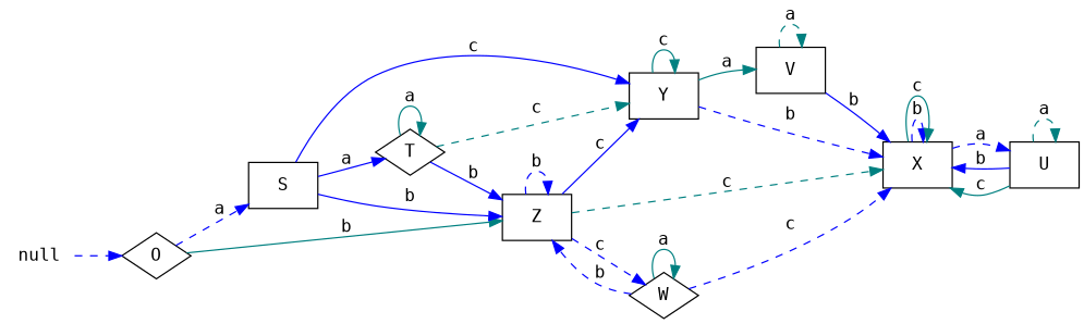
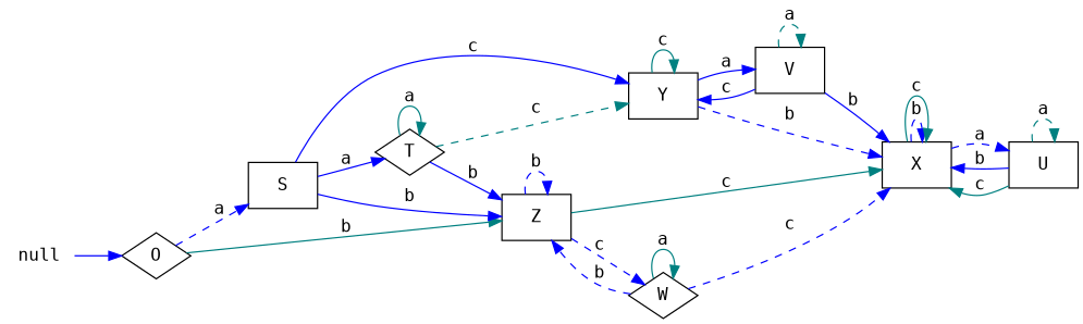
  digraph {
    fontname="DejaVu Sans Mono"
    rankdir=LR
    node [fontname="DejaVu Sans Mono" shape=box]
    edge [color=blue fontname="DejaVu Sans Mono" style=solid]
    T [shape=diamond]
    Z
    Y
    X
    W [shape=diamond]
    V
    U
    null [shape=plaintext]
    O [shape=diamond]
    S
    T -> T [color=teal label=a]
    T -> Z [label=b]
    T -> Y [color=teal label=c style=dashed]
    Z -> Z [label=b style=dashed]
-   Z -> X [color=teal label=c style=dashed]
+   Z -> X [color=teal label=c]
    Z -> W [label=c style=dashed]
    Y -> Y [color=teal label=c]
    Y -> X [label=b style=dashed]
-   Y -> V [color=teal label=a]
+   Y -> V [label=a]
    X -> X [label=b style=dashed]
    X -> X [color=teal label=c]
    X -> U [label=a style=dashed]
    W -> Z [label=b style=dashed]
    W -> X [label=c style=dashed]
    W -> W [color=teal label=a]
-   Z -> Y [label=c]
+   V -> Y [label=c]
    V -> X [label=b]
    V -> V [color=teal label=a style=dashed]
    U -> X [label=b]
    U -> X [color=teal label=c]
    U -> U [color=teal label=a style=dashed]
-   null -> O [style=dashed]
+   null -> O
    O -> Z [color=teal label=b]
    O -> S [label=a style=dashed]
    S -> T [label=a]
    S -> Z [label=b]
    S -> Y [label=c]
  }
